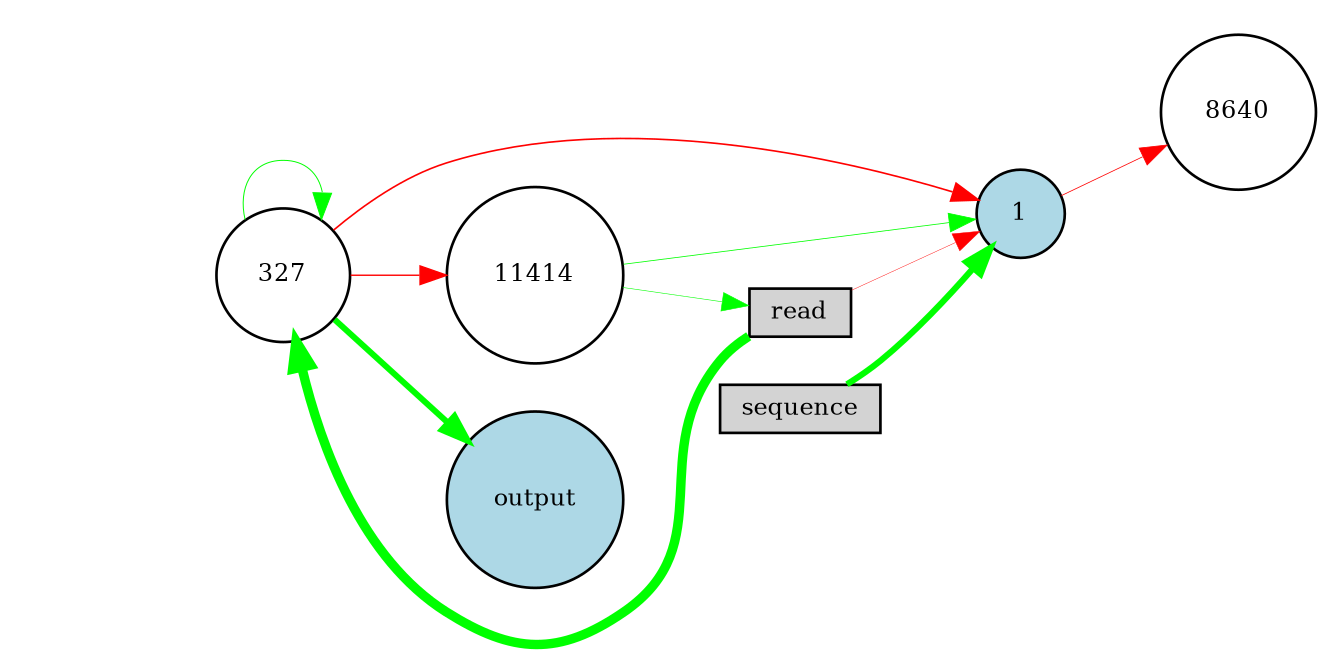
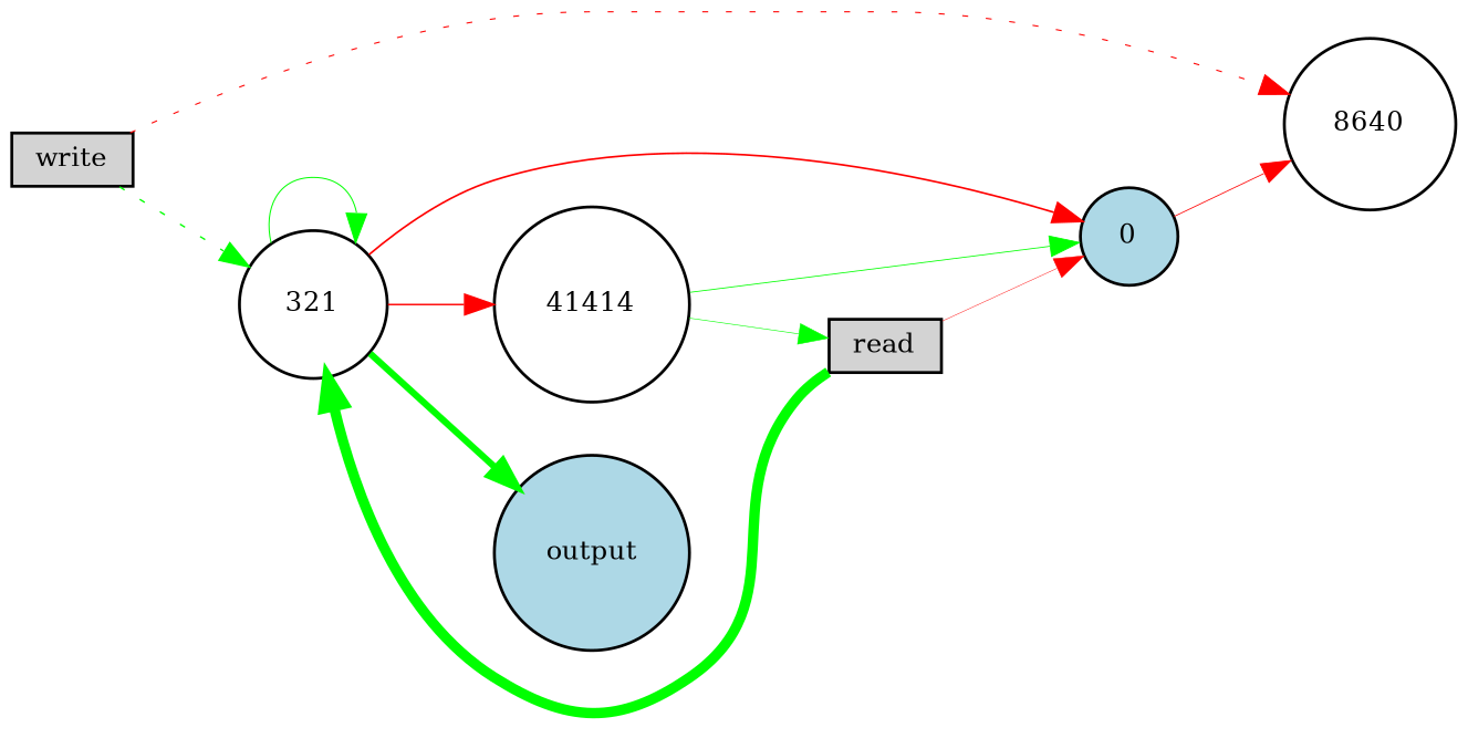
  digraph {
    rankdir=LR
    node [fillcolor=lightgray fontsize=9 shape=circle style=filled]
    edge [color=green style=solid]
+   write [height=0.2 shape=box width=0.2]
    8640 [fillcolor=white height=0.2 width=0.2]
-   327 [fillcolor=white height=0.2 width=0.2]
-   1 [fillcolor=lightblue height=0.2 width=0.2]
-   11414 [fillcolor=white height=0.2 width=0.2]
+   327 [fillcolor=white height=0.2 width=0.2 label=321]
+   1 [fillcolor=lightblue height=0.2 width=0.2 label=0]
+   11414 [fillcolor=white height=0.2 width=0.2 label=41414]
    output [fillcolor=lightblue height=0.2 width=0.2]
    read [height=0.2 shape=box width=0.2]
-   sequence [height=0.2 shape=box width=0.2]
+   write -> 8640 [color=red penwidth=0.39188310589049 style=dotted]
+   write -> 327 [penwidth=0.4958378803257186 style=dotted]
    327 -> 327 [penwidth=0.3691025806728595]
    327 -> 1 [color=red penwidth=0.6125928221246986]
    327 -> 11414 [color=red penwidth=0.5093383239672937]
    327 -> output [penwidth=2.2476008394171187]
    1 -> 8640 [color=red penwidth=0.28988595974999865]
    11414 -> 1 [penwidth=0.2942008448892329]
    11414 -> read [penwidth=0.2104677743932725]
    read -> 327 [penwidth=3.5155430490384356]
    read -> 1 [color=red penwidth=0.16103735466930247]
-   sequence -> 1 [penwidth=2.3149296099618524]
  }
